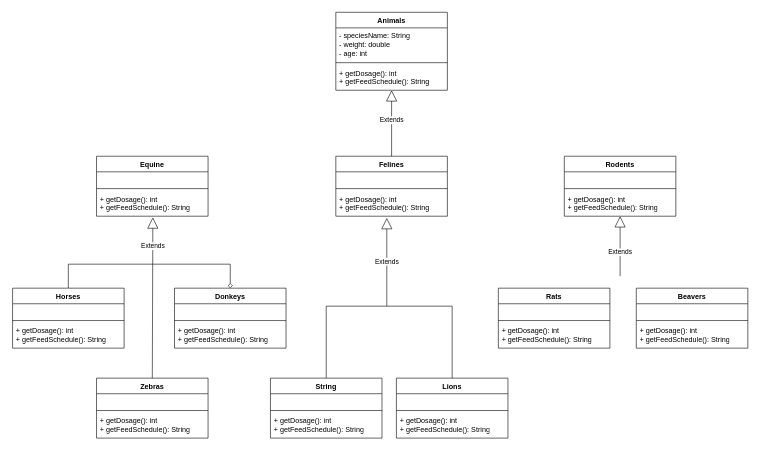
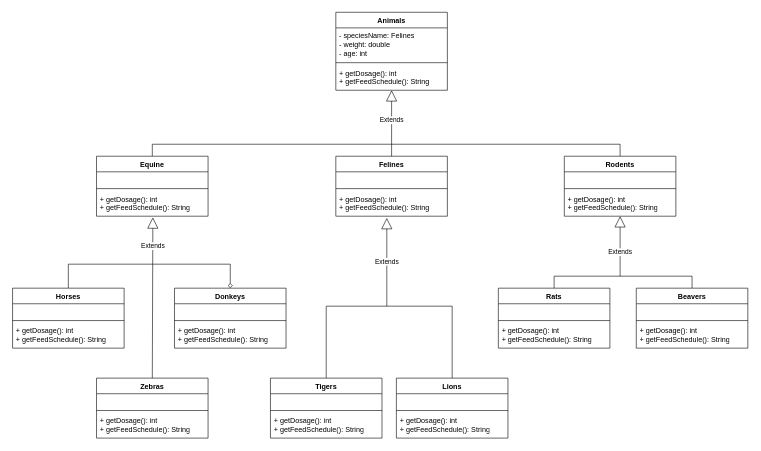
  <mxCell id="0" />
  <mxCell id="1" parent="0" />
  <mxCell id="2" value="Animals" style="swimlane;fontStyle=1;align=center;verticalAlign=top;childLayout=stackLayout;horizontal=1;startSize=26;horizontalStack=0;resizeParent=1;resizeParentMax=0;resizeLast=0;collapsible=1;marginBottom=0;whiteSpace=wrap;html=1;" vertex="1" parent="1"><mxGeometry x="559" y="20" width="186" height="130" as="geometry" /></mxCell>
- <mxCell id="3" value="- speciesName: String&lt;br&gt;- weight: double&lt;br&gt;- age: int" style="text;strokeColor=none;fillColor=none;align=left;verticalAlign=top;spacingLeft=4;spacingRight=4;overflow=hidden;rotatable=0;points=[[0,0.5],[1,0.5]];portConstraint=eastwest;whiteSpace=wrap;html=1;" vertex="1" parent="2"><mxGeometry y="26" width="186" height="54" as="geometry" /></mxCell>
+ <mxCell id="3" value="- speciesName: Felines&lt;br&gt;- weight: double&lt;br&gt;- age: int" style="text;strokeColor=none;fillColor=none;align=left;verticalAlign=top;spacingLeft=4;spacingRight=4;overflow=hidden;rotatable=0;points=[[0,0.5],[1,0.5]];portConstraint=eastwest;whiteSpace=wrap;html=1;" vertex="1" parent="2"><mxGeometry y="26" width="186" height="54" as="geometry" /></mxCell>
  <mxCell id="4" value="" style="line;strokeWidth=1;fillColor=none;align=left;verticalAlign=middle;spacingTop=-1;spacingLeft=3;spacingRight=3;rotatable=0;labelPosition=right;points=[];portConstraint=eastwest;strokeColor=inherit;" vertex="1" parent="2"><mxGeometry y="80" width="186" height="8" as="geometry" /></mxCell>
  <mxCell id="5" value="+&amp;nbsp;getDosage(): int&lt;br&gt;+&amp;nbsp;getFeedSchedule(): String" style="text;strokeColor=none;fillColor=none;align=left;verticalAlign=top;spacingLeft=4;spacingRight=4;overflow=hidden;rotatable=0;points=[[0,0.5],[1,0.5]];portConstraint=eastwest;whiteSpace=wrap;html=1;" vertex="1" parent="2"><mxGeometry y="88" width="186" height="42" as="geometry" /></mxCell>
+ <mxCell id="6" style="edgeStyle=orthogonalEdgeStyle;rounded=0;orthogonalLoop=1;jettySize=auto;html=1;entryX=0.5;entryY=0;entryDx=0;entryDy=0;endArrow=none;endFill=0;" edge="1" parent="1" source="7" target="15"><mxGeometry relative="1" as="geometry"><Array as="points"><mxPoint x="253" y="240" /><mxPoint x="1033" y="240" /></Array></mxGeometry></mxCell>
  <mxCell id="7" value="Equine" style="swimlane;fontStyle=1;align=center;verticalAlign=top;childLayout=stackLayout;horizontal=1;startSize=26;horizontalStack=0;resizeParent=1;resizeParentMax=0;resizeLast=0;collapsible=1;marginBottom=0;whiteSpace=wrap;html=1;" vertex="1" parent="1"><mxGeometry x="160" y="260" width="186" height="100" as="geometry" /></mxCell>
  <mxCell id="8" value="&amp;nbsp;" style="text;strokeColor=none;fillColor=none;align=left;verticalAlign=top;spacingLeft=4;spacingRight=4;overflow=hidden;rotatable=0;points=[[0,0.5],[1,0.5]];portConstraint=eastwest;whiteSpace=wrap;html=1;" vertex="1" parent="7"><mxGeometry y="26" width="186" height="24" as="geometry" /></mxCell>
  <mxCell id="9" value="" style="line;strokeWidth=1;fillColor=none;align=left;verticalAlign=middle;spacingTop=-1;spacingLeft=3;spacingRight=3;rotatable=0;labelPosition=right;points=[];portConstraint=eastwest;strokeColor=inherit;" vertex="1" parent="7"><mxGeometry y="50" width="186" height="8" as="geometry" /></mxCell>
  <mxCell id="10" value="+&amp;nbsp;getDosage(): int&lt;br&gt;+&amp;nbsp;getFeedSchedule(): String" style="text;strokeColor=none;fillColor=none;align=left;verticalAlign=top;spacingLeft=4;spacingRight=4;overflow=hidden;rotatable=0;points=[[0,0.5],[1,0.5]];portConstraint=eastwest;whiteSpace=wrap;html=1;" vertex="1" parent="7"><mxGeometry y="58" width="186" height="42" as="geometry" /></mxCell>
  <mxCell id="11" value="Felines" style="swimlane;fontStyle=1;align=center;verticalAlign=top;childLayout=stackLayout;horizontal=1;startSize=26;horizontalStack=0;resizeParent=1;resizeParentMax=0;resizeLast=0;collapsible=1;marginBottom=0;whiteSpace=wrap;html=1;" vertex="1" parent="1"><mxGeometry x="559" y="260" width="186" height="100" as="geometry" /></mxCell>
  <mxCell id="12" value="&amp;nbsp;" style="text;strokeColor=none;fillColor=none;align=left;verticalAlign=top;spacingLeft=4;spacingRight=4;overflow=hidden;rotatable=0;points=[[0,0.5],[1,0.5]];portConstraint=eastwest;whiteSpace=wrap;html=1;" vertex="1" parent="11"><mxGeometry y="26" width="186" height="24" as="geometry" /></mxCell>
  <mxCell id="13" value="" style="line;strokeWidth=1;fillColor=none;align=left;verticalAlign=middle;spacingTop=-1;spacingLeft=3;spacingRight=3;rotatable=0;labelPosition=right;points=[];portConstraint=eastwest;strokeColor=inherit;" vertex="1" parent="11"><mxGeometry y="50" width="186" height="8" as="geometry" /></mxCell>
  <mxCell id="14" value="+&amp;nbsp;getDosage(): int&lt;br&gt;+&amp;nbsp;getFeedSchedule(): String" style="text;strokeColor=none;fillColor=none;align=left;verticalAlign=top;spacingLeft=4;spacingRight=4;overflow=hidden;rotatable=0;points=[[0,0.5],[1,0.5]];portConstraint=eastwest;whiteSpace=wrap;html=1;" vertex="1" parent="11"><mxGeometry y="58" width="186" height="42" as="geometry" /></mxCell>
  <mxCell id="15" value="Rodents" style="swimlane;fontStyle=1;align=center;verticalAlign=top;childLayout=stackLayout;horizontal=1;startSize=26;horizontalStack=0;resizeParent=1;resizeParentMax=0;resizeLast=0;collapsible=1;marginBottom=0;whiteSpace=wrap;html=1;" vertex="1" parent="1"><mxGeometry x="940" y="260" width="186" height="100" as="geometry" /></mxCell>
  <mxCell id="16" value="&amp;nbsp;" style="text;strokeColor=none;fillColor=none;align=left;verticalAlign=top;spacingLeft=4;spacingRight=4;overflow=hidden;rotatable=0;points=[[0,0.5],[1,0.5]];portConstraint=eastwest;whiteSpace=wrap;html=1;" vertex="1" parent="15"><mxGeometry y="26" width="186" height="24" as="geometry" /></mxCell>
  <mxCell id="17" value="" style="line;strokeWidth=1;fillColor=none;align=left;verticalAlign=middle;spacingTop=-1;spacingLeft=3;spacingRight=3;rotatable=0;labelPosition=right;points=[];portConstraint=eastwest;strokeColor=inherit;" vertex="1" parent="15"><mxGeometry y="50" width="186" height="8" as="geometry" /></mxCell>
  <mxCell id="18" value="+&amp;nbsp;getDosage(): int&lt;br&gt;+&amp;nbsp;getFeedSchedule(): String" style="text;strokeColor=none;fillColor=none;align=left;verticalAlign=top;spacingLeft=4;spacingRight=4;overflow=hidden;rotatable=0;points=[[0,0.5],[1,0.5]];portConstraint=eastwest;whiteSpace=wrap;html=1;" vertex="1" parent="15"><mxGeometry y="58" width="186" height="42" as="geometry" /></mxCell>
  <mxCell id="19" style="edgeStyle=orthogonalEdgeStyle;rounded=0;orthogonalLoop=1;jettySize=auto;html=1;entryX=0.5;entryY=0;entryDx=0;entryDy=0;endArrow=diamond;endFill=0;" edge="1" parent="1" source="20" target="28"><mxGeometry relative="1" as="geometry"><Array as="points"><mxPoint x="113" y="440" /><mxPoint x="383" y="440" /></Array></mxGeometry></mxCell>
  <mxCell id="20" value="Horses" style="swimlane;fontStyle=1;align=center;verticalAlign=top;childLayout=stackLayout;horizontal=1;startSize=26;horizontalStack=0;resizeParent=1;resizeParentMax=0;resizeLast=0;collapsible=1;marginBottom=0;whiteSpace=wrap;html=1;" vertex="1" parent="1"><mxGeometry x="20" y="480" width="186" height="100" as="geometry" /></mxCell>
  <mxCell id="21" value="&amp;nbsp;" style="text;strokeColor=none;fillColor=none;align=left;verticalAlign=top;spacingLeft=4;spacingRight=4;overflow=hidden;rotatable=0;points=[[0,0.5],[1,0.5]];portConstraint=eastwest;whiteSpace=wrap;html=1;" vertex="1" parent="20"><mxGeometry y="26" width="186" height="24" as="geometry" /></mxCell>
  <mxCell id="22" value="" style="line;strokeWidth=1;fillColor=none;align=left;verticalAlign=middle;spacingTop=-1;spacingLeft=3;spacingRight=3;rotatable=0;labelPosition=right;points=[];portConstraint=eastwest;strokeColor=inherit;" vertex="1" parent="20"><mxGeometry y="50" width="186" height="8" as="geometry" /></mxCell>
  <mxCell id="23" value="+&amp;nbsp;getDosage(): int&lt;br&gt;+&amp;nbsp;getFeedSchedule(): String" style="text;strokeColor=none;fillColor=none;align=left;verticalAlign=top;spacingLeft=4;spacingRight=4;overflow=hidden;rotatable=0;points=[[0,0.5],[1,0.5]];portConstraint=eastwest;whiteSpace=wrap;html=1;" vertex="1" parent="20"><mxGeometry y="58" width="186" height="42" as="geometry" /></mxCell>
  <mxCell id="24" value="Zebras" style="swimlane;fontStyle=1;align=center;verticalAlign=top;childLayout=stackLayout;horizontal=1;startSize=26;horizontalStack=0;resizeParent=1;resizeParentMax=0;resizeLast=0;collapsible=1;marginBottom=0;whiteSpace=wrap;html=1;" vertex="1" parent="1"><mxGeometry x="160" y="630" width="186" height="100" as="geometry" /></mxCell>
  <mxCell id="25" value="&amp;nbsp;" style="text;strokeColor=none;fillColor=none;align=left;verticalAlign=top;spacingLeft=4;spacingRight=4;overflow=hidden;rotatable=0;points=[[0,0.5],[1,0.5]];portConstraint=eastwest;whiteSpace=wrap;html=1;" vertex="1" parent="24"><mxGeometry y="26" width="186" height="24" as="geometry" /></mxCell>
  <mxCell id="26" value="" style="line;strokeWidth=1;fillColor=none;align=left;verticalAlign=middle;spacingTop=-1;spacingLeft=3;spacingRight=3;rotatable=0;labelPosition=right;points=[];portConstraint=eastwest;strokeColor=inherit;" vertex="1" parent="24"><mxGeometry y="50" width="186" height="8" as="geometry" /></mxCell>
  <mxCell id="27" value="+&amp;nbsp;getDosage(): int&lt;br&gt;+&amp;nbsp;getFeedSchedule(): String" style="text;strokeColor=none;fillColor=none;align=left;verticalAlign=top;spacingLeft=4;spacingRight=4;overflow=hidden;rotatable=0;points=[[0,0.5],[1,0.5]];portConstraint=eastwest;whiteSpace=wrap;html=1;" vertex="1" parent="24"><mxGeometry y="58" width="186" height="42" as="geometry" /></mxCell>
  <mxCell id="28" value="Donkeys" style="swimlane;fontStyle=1;align=center;verticalAlign=top;childLayout=stackLayout;horizontal=1;startSize=26;horizontalStack=0;resizeParent=1;resizeParentMax=0;resizeLast=0;collapsible=1;marginBottom=0;whiteSpace=wrap;html=1;" vertex="1" parent="1"><mxGeometry x="290" y="480" width="186" height="100" as="geometry" /></mxCell>
  <mxCell id="29" value="&amp;nbsp;" style="text;strokeColor=none;fillColor=none;align=left;verticalAlign=top;spacingLeft=4;spacingRight=4;overflow=hidden;rotatable=0;points=[[0,0.5],[1,0.5]];portConstraint=eastwest;whiteSpace=wrap;html=1;" vertex="1" parent="28"><mxGeometry y="26" width="186" height="24" as="geometry" /></mxCell>
  <mxCell id="30" value="" style="line;strokeWidth=1;fillColor=none;align=left;verticalAlign=middle;spacingTop=-1;spacingLeft=3;spacingRight=3;rotatable=0;labelPosition=right;points=[];portConstraint=eastwest;strokeColor=inherit;" vertex="1" parent="28"><mxGeometry y="50" width="186" height="8" as="geometry" /></mxCell>
  <mxCell id="31" value="+&amp;nbsp;getDosage(): int&lt;br&gt;+&amp;nbsp;getFeedSchedule(): String" style="text;strokeColor=none;fillColor=none;align=left;verticalAlign=top;spacingLeft=4;spacingRight=4;overflow=hidden;rotatable=0;points=[[0,0.5],[1,0.5]];portConstraint=eastwest;whiteSpace=wrap;html=1;" vertex="1" parent="28"><mxGeometry y="58" width="186" height="42" as="geometry" /></mxCell>
  <mxCell id="32" style="edgeStyle=orthogonalEdgeStyle;rounded=0;orthogonalLoop=1;jettySize=auto;html=1;entryX=0.5;entryY=0;entryDx=0;entryDy=0;endArrow=none;endFill=0;" edge="1" parent="1" source="33" target="37"><mxGeometry relative="1" as="geometry"><Array as="points"><mxPoint x="543" y="510" /><mxPoint x="753" y="510" /></Array></mxGeometry></mxCell>
- <mxCell id="33" value="String" style="swimlane;fontStyle=1;align=center;verticalAlign=top;childLayout=stackLayout;horizontal=1;startSize=26;horizontalStack=0;resizeParent=1;resizeParentMax=0;resizeLast=0;collapsible=1;marginBottom=0;whiteSpace=wrap;html=1;" vertex="1" parent="1"><mxGeometry x="450" y="630" width="186" height="100" as="geometry" /></mxCell>
+ <mxCell id="33" value="Tigers" style="swimlane;fontStyle=1;align=center;verticalAlign=top;childLayout=stackLayout;horizontal=1;startSize=26;horizontalStack=0;resizeParent=1;resizeParentMax=0;resizeLast=0;collapsible=1;marginBottom=0;whiteSpace=wrap;html=1;" vertex="1" parent="1"><mxGeometry x="450" y="630" width="186" height="100" as="geometry" /></mxCell>
  <mxCell id="34" value="&amp;nbsp;" style="text;strokeColor=none;fillColor=none;align=left;verticalAlign=top;spacingLeft=4;spacingRight=4;overflow=hidden;rotatable=0;points=[[0,0.5],[1,0.5]];portConstraint=eastwest;whiteSpace=wrap;html=1;" vertex="1" parent="33"><mxGeometry y="26" width="186" height="24" as="geometry" /></mxCell>
  <mxCell id="35" value="" style="line;strokeWidth=1;fillColor=none;align=left;verticalAlign=middle;spacingTop=-1;spacingLeft=3;spacingRight=3;rotatable=0;labelPosition=right;points=[];portConstraint=eastwest;strokeColor=inherit;" vertex="1" parent="33"><mxGeometry y="50" width="186" height="8" as="geometry" /></mxCell>
  <mxCell id="36" value="+&amp;nbsp;getDosage(): int&lt;br&gt;+&amp;nbsp;getFeedSchedule(): String" style="text;strokeColor=none;fillColor=none;align=left;verticalAlign=top;spacingLeft=4;spacingRight=4;overflow=hidden;rotatable=0;points=[[0,0.5],[1,0.5]];portConstraint=eastwest;whiteSpace=wrap;html=1;" vertex="1" parent="33"><mxGeometry y="58" width="186" height="42" as="geometry" /></mxCell>
  <mxCell id="37" value="Lions" style="swimlane;fontStyle=1;align=center;verticalAlign=top;childLayout=stackLayout;horizontal=1;startSize=26;horizontalStack=0;resizeParent=1;resizeParentMax=0;resizeLast=0;collapsible=1;marginBottom=0;whiteSpace=wrap;html=1;" vertex="1" parent="1"><mxGeometry x="660" y="630" width="186" height="100" as="geometry" /></mxCell>
  <mxCell id="38" value="&amp;nbsp;" style="text;strokeColor=none;fillColor=none;align=left;verticalAlign=top;spacingLeft=4;spacingRight=4;overflow=hidden;rotatable=0;points=[[0,0.5],[1,0.5]];portConstraint=eastwest;whiteSpace=wrap;html=1;" vertex="1" parent="37"><mxGeometry y="26" width="186" height="24" as="geometry" /></mxCell>
  <mxCell id="39" value="" style="line;strokeWidth=1;fillColor=none;align=left;verticalAlign=middle;spacingTop=-1;spacingLeft=3;spacingRight=3;rotatable=0;labelPosition=right;points=[];portConstraint=eastwest;strokeColor=inherit;" vertex="1" parent="37"><mxGeometry y="50" width="186" height="8" as="geometry" /></mxCell>
  <mxCell id="40" value="+&amp;nbsp;getDosage(): int&lt;br&gt;+&amp;nbsp;getFeedSchedule(): String" style="text;strokeColor=none;fillColor=none;align=left;verticalAlign=top;spacingLeft=4;spacingRight=4;overflow=hidden;rotatable=0;points=[[0,0.5],[1,0.5]];portConstraint=eastwest;whiteSpace=wrap;html=1;" vertex="1" parent="37"><mxGeometry y="58" width="186" height="42" as="geometry" /></mxCell>
+ <mxCell id="41" style="edgeStyle=orthogonalEdgeStyle;rounded=0;orthogonalLoop=1;jettySize=auto;html=1;entryX=0.5;entryY=0;entryDx=0;entryDy=0;endArrow=none;endFill=0;" edge="1" parent="1" source="42" target="46"><mxGeometry relative="1" as="geometry"><Array as="points"><mxPoint x="923" y="460" /><mxPoint x="1153" y="460" /></Array></mxGeometry></mxCell>
  <mxCell id="42" value="Rats" style="swimlane;fontStyle=1;align=center;verticalAlign=top;childLayout=stackLayout;horizontal=1;startSize=26;horizontalStack=0;resizeParent=1;resizeParentMax=0;resizeLast=0;collapsible=1;marginBottom=0;whiteSpace=wrap;html=1;" vertex="1" parent="1"><mxGeometry x="830" y="480" width="186" height="100" as="geometry" /></mxCell>
  <mxCell id="43" value="&amp;nbsp;" style="text;strokeColor=none;fillColor=none;align=left;verticalAlign=top;spacingLeft=4;spacingRight=4;overflow=hidden;rotatable=0;points=[[0,0.5],[1,0.5]];portConstraint=eastwest;whiteSpace=wrap;html=1;" vertex="1" parent="42"><mxGeometry y="26" width="186" height="24" as="geometry" /></mxCell>
  <mxCell id="44" value="" style="line;strokeWidth=1;fillColor=none;align=left;verticalAlign=middle;spacingTop=-1;spacingLeft=3;spacingRight=3;rotatable=0;labelPosition=right;points=[];portConstraint=eastwest;strokeColor=inherit;" vertex="1" parent="42"><mxGeometry y="50" width="186" height="8" as="geometry" /></mxCell>
  <mxCell id="45" value="+&amp;nbsp;getDosage(): int&lt;br&gt;+&amp;nbsp;getFeedSchedule(): String" style="text;strokeColor=none;fillColor=none;align=left;verticalAlign=top;spacingLeft=4;spacingRight=4;overflow=hidden;rotatable=0;points=[[0,0.5],[1,0.5]];portConstraint=eastwest;whiteSpace=wrap;html=1;" vertex="1" parent="42"><mxGeometry y="58" width="186" height="42" as="geometry" /></mxCell>
  <mxCell id="46" value="Beavers" style="swimlane;fontStyle=1;align=center;verticalAlign=top;childLayout=stackLayout;horizontal=1;startSize=26;horizontalStack=0;resizeParent=1;resizeParentMax=0;resizeLast=0;collapsible=1;marginBottom=0;whiteSpace=wrap;html=1;" vertex="1" parent="1"><mxGeometry x="1060" y="480" width="186" height="100" as="geometry" /></mxCell>
  <mxCell id="47" value="&amp;nbsp;" style="text;strokeColor=none;fillColor=none;align=left;verticalAlign=top;spacingLeft=4;spacingRight=4;overflow=hidden;rotatable=0;points=[[0,0.5],[1,0.5]];portConstraint=eastwest;whiteSpace=wrap;html=1;" vertex="1" parent="46"><mxGeometry y="26" width="186" height="24" as="geometry" /></mxCell>
  <mxCell id="48" value="" style="line;strokeWidth=1;fillColor=none;align=left;verticalAlign=middle;spacingTop=-1;spacingLeft=3;spacingRight=3;rotatable=0;labelPosition=right;points=[];portConstraint=eastwest;strokeColor=inherit;" vertex="1" parent="46"><mxGeometry y="50" width="186" height="8" as="geometry" /></mxCell>
  <mxCell id="49" value="+&amp;nbsp;getDosage(): int&lt;br&gt;+&amp;nbsp;getFeedSchedule(): String" style="text;strokeColor=none;fillColor=none;align=left;verticalAlign=top;spacingLeft=4;spacingRight=4;overflow=hidden;rotatable=0;points=[[0,0.5],[1,0.5]];portConstraint=eastwest;whiteSpace=wrap;html=1;" vertex="1" parent="46"><mxGeometry y="58" width="186" height="42" as="geometry" /></mxCell>
  <mxCell id="50" value="Extends" style="endArrow=block;endSize=16;endFill=0;html=1;rounded=0;entryX=0.457;entryY=1.071;entryDx=0;entryDy=0;entryPerimeter=0;" edge="1" parent="1" target="14"><mxGeometry width="160" relative="1" as="geometry"><mxPoint x="644" y="510" as="sourcePoint" /><mxPoint x="800" y="490" as="targetPoint" /></mxGeometry></mxCell>
  <mxCell id="51" value="Extends" style="endArrow=block;endSize=16;endFill=0;html=1;rounded=0;entryX=0.505;entryY=1.048;entryDx=0;entryDy=0;entryPerimeter=0;exitX=0.5;exitY=0;exitDx=0;exitDy=0;" edge="1" parent="1" source="24" target="10"><mxGeometry x="0.642" width="160" relative="1" as="geometry"><mxPoint x="190" y="490" as="sourcePoint" /><mxPoint x="350" y="490" as="targetPoint" /><mxPoint as="offset" /></mxGeometry></mxCell>
  <mxCell id="52" value="Extends" style="endArrow=block;endSize=16;endFill=0;html=1;rounded=0;" edge="1" parent="1" target="18"><mxGeometry x="-0.2" width="160" relative="1" as="geometry"><mxPoint x="1033" y="460" as="sourcePoint" /><mxPoint x="1070" y="510" as="targetPoint" /><mxPoint as="offset" /></mxGeometry></mxCell>
  <mxCell id="53" value="Extends" style="endArrow=block;endSize=16;endFill=0;html=1;rounded=0;exitX=0.5;exitY=0;exitDx=0;exitDy=0;" edge="1" parent="1" source="11"><mxGeometry x="0.091" width="160" relative="1" as="geometry"><mxPoint x="590" y="570" as="sourcePoint" /><mxPoint x="652" y="150" as="targetPoint" /><mxPoint as="offset" /></mxGeometry></mxCell>
